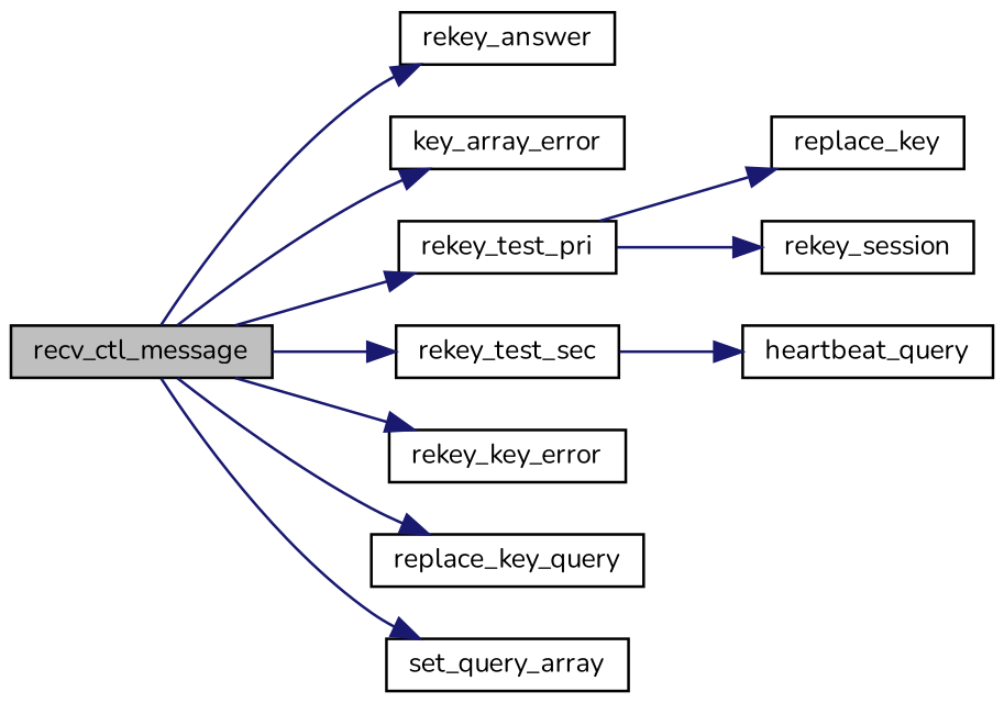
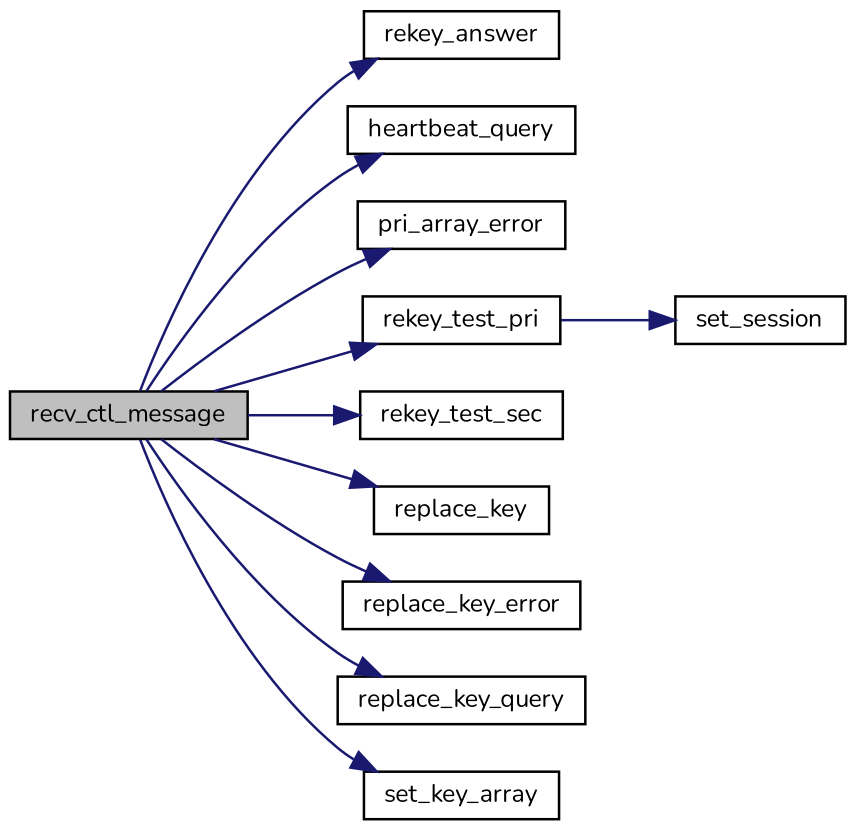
  digraph {
    fontname=Nunito
    rankdir=LR
    node [color=black fontname=Nunito fontsize=10 shape=record]
    edge [color=midnightblue fontname=Nunito fontsize=10 labelfontname=FreeSans labelfontsize=10 style=solid]
    n1 [fillcolor=grey75 fontcolor=black height=0.2 label=recv_ctl_message style=filled width=0.4]
    n2 [height=0.2 label=rekey_answer width=0.4]
    n3 [height=0.2 label=heartbeat_query width=0.4]
-   n4 [height=0.2 label=key_array_error width=0.4]
+   n4 [height=0.2 label=pri_array_error width=0.4]
    n5 [height=0.2 label=rekey_test_pri width=0.4]
    n6 [height=0.2 label=rekey_test_sec width=0.4]
    n7 [height=0.2 label=replace_key width=0.4]
-   n8 [height=0.2 label=rekey_key_error width=0.4]
+   n8 [height=0.2 label=replace_key_error width=0.4]
    n9 [height=0.2 label=replace_key_query width=0.4]
-   n10 [height=0.2 label=set_query_array width=0.4]
-   n11 [height=0.2 label=rekey_session width=0.4]
+   n10 [height=0.2 label=set_key_array width=0.4]
+   n11 [height=0.2 label=set_session width=0.4]
    n1 -> n2
-   n6 -> n3
+   n1 -> n3
    n1 -> n4
    n1 -> n5
    n1 -> n6
-   n5 -> n7
+   n1 -> n7
    n1 -> n8
    n1 -> n9
    n1 -> n10
    n5 -> n11
  }
